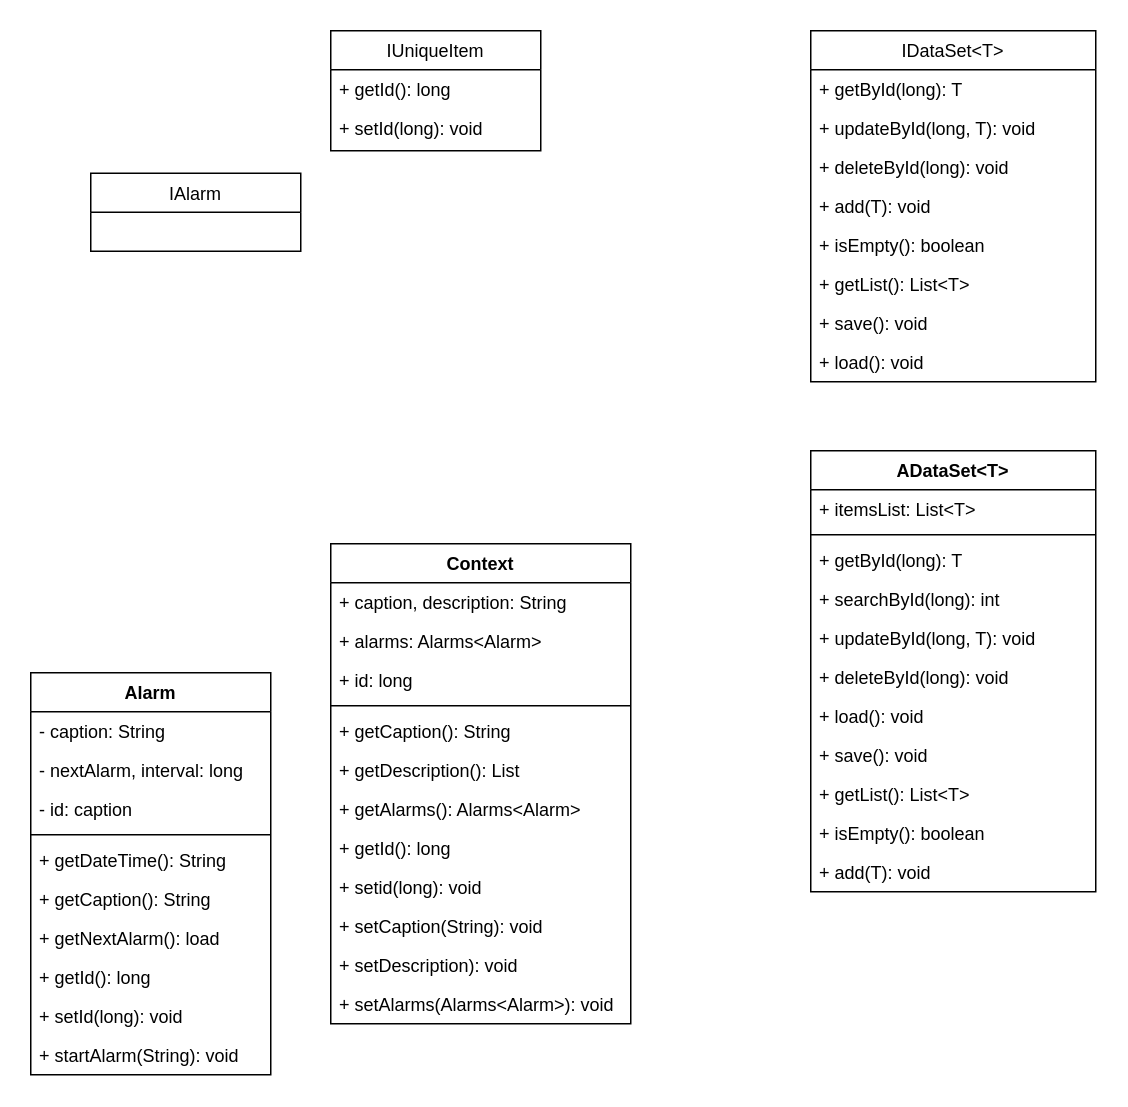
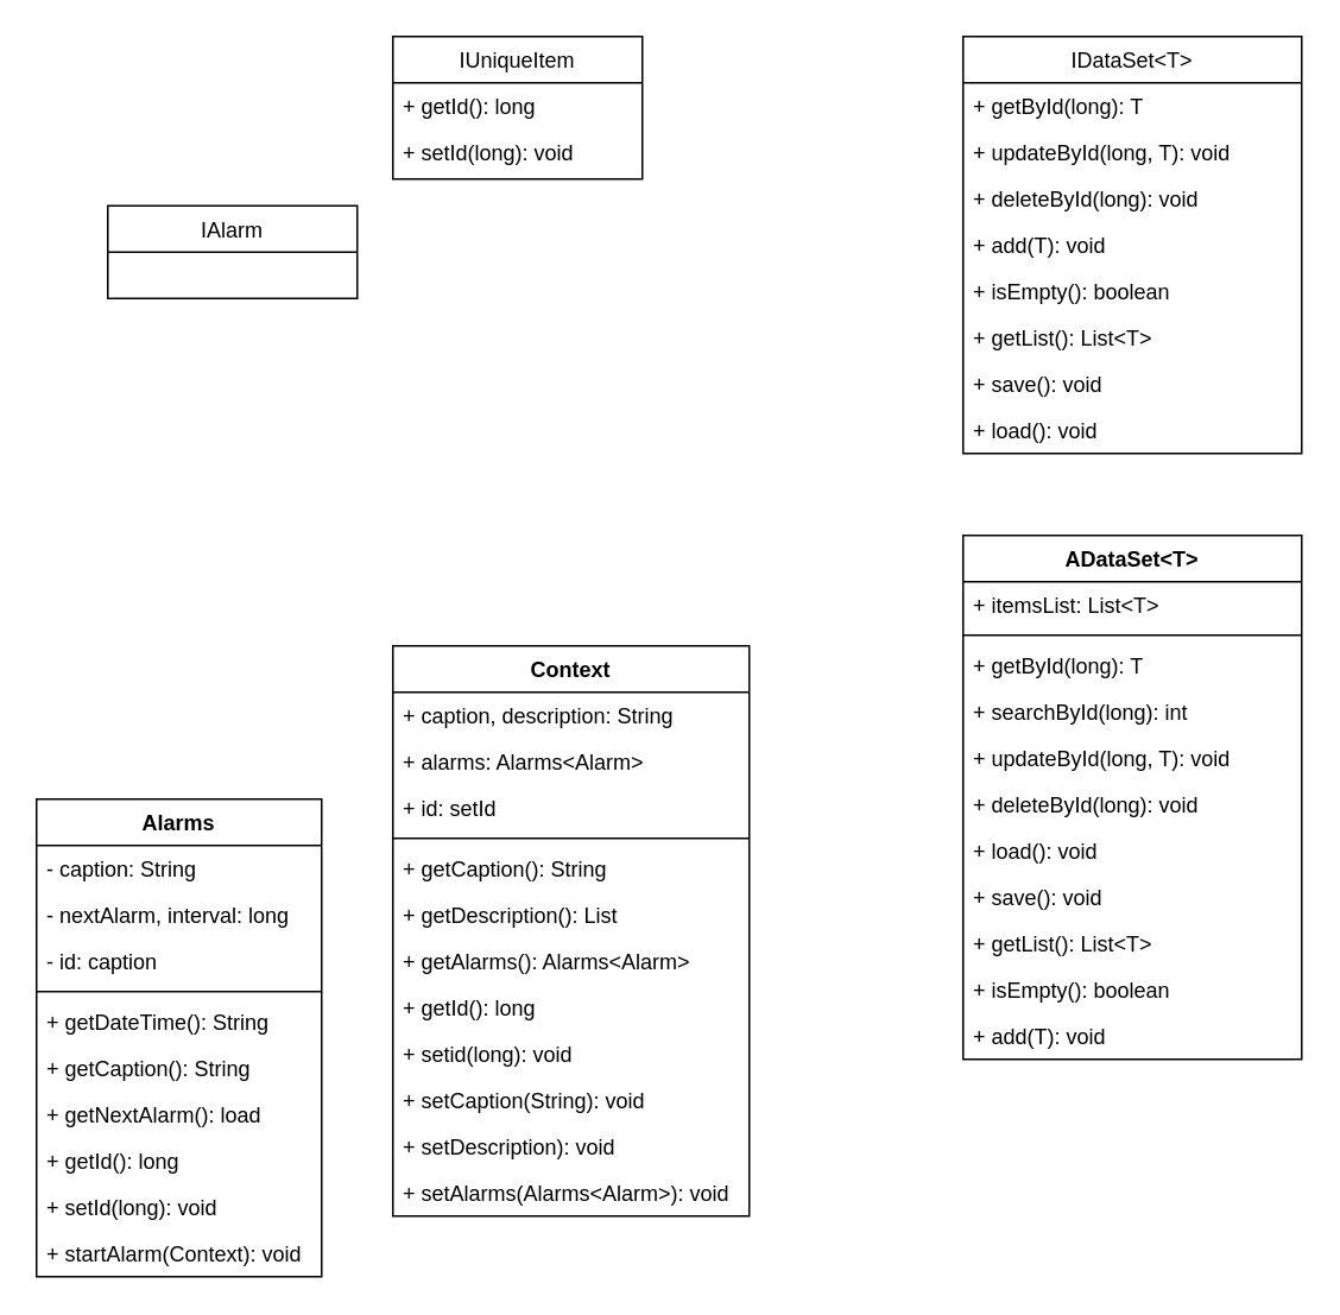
  <mxCell id="0" />
  <mxCell id="1" parent="0" />
  <mxCell id="2" value="IAlarm" style="swimlane;fontStyle=0;childLayout=stackLayout;horizontal=1;startSize=26;fillColor=none;horizontalStack=0;resizeParent=1;resizeParentMax=0;resizeLast=0;collapsible=1;marginBottom=0;" vertex="1" parent="1"><mxGeometry x="60" y="115" width="140" height="52" as="geometry" /></mxCell>
  <mxCell id="3" value="IUniqueItem" style="swimlane;fontStyle=0;childLayout=stackLayout;horizontal=1;startSize=26;fillColor=none;horizontalStack=0;resizeParent=1;resizeParentMax=0;resizeLast=0;collapsible=1;marginBottom=0;" vertex="1" parent="1"><mxGeometry x="220" y="20" width="140" height="80" as="geometry" /></mxCell>
  <mxCell id="4" value="+ getId(): long" style="text;strokeColor=none;fillColor=none;align=left;verticalAlign=top;spacingLeft=4;spacingRight=4;overflow=hidden;rotatable=0;points=[[0,0.5],[1,0.5]];portConstraint=eastwest;" vertex="1" parent="3"><mxGeometry y="26" width="140" height="26" as="geometry" /></mxCell>
  <mxCell id="5" value="+ setId(long): void" style="text;strokeColor=none;fillColor=none;align=left;verticalAlign=top;spacingLeft=4;spacingRight=4;overflow=hidden;rotatable=0;points=[[0,0.5],[1,0.5]];portConstraint=eastwest;" vertex="1" parent="3"><mxGeometry y="52" width="140" height="28" as="geometry" /></mxCell>
  <mxCell id="6" value="IDataSet&lt;T&gt;" style="swimlane;fontStyle=0;childLayout=stackLayout;horizontal=1;startSize=26;fillColor=none;horizontalStack=0;resizeParent=1;resizeParentMax=0;resizeLast=0;collapsible=1;marginBottom=0;" vertex="1" parent="1"><mxGeometry x="540" y="20" width="190" height="234" as="geometry" /></mxCell>
  <mxCell id="7" value="+ getById(long): T" style="text;strokeColor=none;fillColor=none;align=left;verticalAlign=top;spacingLeft=4;spacingRight=4;overflow=hidden;rotatable=0;points=[[0,0.5],[1,0.5]];portConstraint=eastwest;" vertex="1" parent="6"><mxGeometry y="26" width="190" height="26" as="geometry" /></mxCell>
  <mxCell id="8" value="+ updateById(long, T): void" style="text;strokeColor=none;fillColor=none;align=left;verticalAlign=top;spacingLeft=4;spacingRight=4;overflow=hidden;rotatable=0;points=[[0,0.5],[1,0.5]];portConstraint=eastwest;" vertex="1" parent="6"><mxGeometry y="52" width="190" height="26" as="geometry" /></mxCell>
  <mxCell id="9" value="+ deleteById(long): void" style="text;strokeColor=none;fillColor=none;align=left;verticalAlign=top;spacingLeft=4;spacingRight=4;overflow=hidden;rotatable=0;points=[[0,0.5],[1,0.5]];portConstraint=eastwest;" vertex="1" parent="6"><mxGeometry y="78" width="190" height="26" as="geometry" /></mxCell>
  <mxCell id="10" value="+ add(T): void" style="text;strokeColor=none;fillColor=none;align=left;verticalAlign=top;spacingLeft=4;spacingRight=4;overflow=hidden;rotatable=0;points=[[0,0.5],[1,0.5]];portConstraint=eastwest;" vertex="1" parent="6"><mxGeometry y="104" width="190" height="26" as="geometry" /></mxCell>
  <mxCell id="11" value="+ isEmpty(): boolean" style="text;strokeColor=none;fillColor=none;align=left;verticalAlign=top;spacingLeft=4;spacingRight=4;overflow=hidden;rotatable=0;points=[[0,0.5],[1,0.5]];portConstraint=eastwest;" vertex="1" parent="6"><mxGeometry y="130" width="190" height="26" as="geometry" /></mxCell>
  <mxCell id="12" value="+ getList(): List&lt;T&gt;" style="text;strokeColor=none;fillColor=none;align=left;verticalAlign=top;spacingLeft=4;spacingRight=4;overflow=hidden;rotatable=0;points=[[0,0.5],[1,0.5]];portConstraint=eastwest;" vertex="1" parent="6"><mxGeometry y="156" width="190" height="26" as="geometry" /></mxCell>
  <mxCell id="13" value="+ save(): void" style="text;strokeColor=none;fillColor=none;align=left;verticalAlign=top;spacingLeft=4;spacingRight=4;overflow=hidden;rotatable=0;points=[[0,0.5],[1,0.5]];portConstraint=eastwest;" vertex="1" parent="6"><mxGeometry y="182" width="190" height="26" as="geometry" /></mxCell>
  <mxCell id="14" value="+ load(): void" style="text;strokeColor=none;fillColor=none;align=left;verticalAlign=top;spacingLeft=4;spacingRight=4;overflow=hidden;rotatable=0;points=[[0,0.5],[1,0.5]];portConstraint=eastwest;" vertex="1" parent="6"><mxGeometry y="208" width="190" height="26" as="geometry" /></mxCell>
- <mxCell id="15" value="Alarm" style="swimlane;fontStyle=1;align=center;verticalAlign=top;childLayout=stackLayout;horizontal=1;startSize=26;horizontalStack=0;resizeParent=1;resizeParentMax=0;resizeLast=0;collapsible=1;marginBottom=0;" vertex="1" parent="1"><mxGeometry x="20" y="448" width="160" height="268" as="geometry" /></mxCell>
+ <mxCell id="15" value="Alarms" style="swimlane;fontStyle=1;align=center;verticalAlign=top;childLayout=stackLayout;horizontal=1;startSize=26;horizontalStack=0;resizeParent=1;resizeParentMax=0;resizeLast=0;collapsible=1;marginBottom=0;" vertex="1" parent="1"><mxGeometry x="20" y="448" width="160" height="268" as="geometry" /></mxCell>
  <mxCell id="16" value="- caption: String" style="text;strokeColor=none;fillColor=none;align=left;verticalAlign=top;spacingLeft=4;spacingRight=4;overflow=hidden;rotatable=0;points=[[0,0.5],[1,0.5]];portConstraint=eastwest;" vertex="1" parent="15"><mxGeometry y="26" width="160" height="26" as="geometry" /></mxCell>
  <mxCell id="17" value="- nextAlarm, interval: long" style="text;strokeColor=none;fillColor=none;align=left;verticalAlign=top;spacingLeft=4;spacingRight=4;overflow=hidden;rotatable=0;points=[[0,0.5],[1,0.5]];portConstraint=eastwest;" vertex="1" parent="15"><mxGeometry y="52" width="160" height="26" as="geometry" /></mxCell>
  <mxCell id="18" value="- id: caption" style="text;strokeColor=none;fillColor=none;align=left;verticalAlign=top;spacingLeft=4;spacingRight=4;overflow=hidden;rotatable=0;points=[[0,0.5],[1,0.5]];portConstraint=eastwest;" vertex="1" parent="15"><mxGeometry y="78" width="160" height="26" as="geometry" /></mxCell>
  <mxCell id="19" value="" style="line;strokeWidth=1;fillColor=none;align=left;verticalAlign=middle;spacingTop=-1;spacingLeft=3;spacingRight=3;rotatable=0;labelPosition=right;points=[];portConstraint=eastwest;" vertex="1" parent="15"><mxGeometry y="104" width="160" height="8" as="geometry" /></mxCell>
  <mxCell id="20" value="+ getDateTime(): String" style="text;strokeColor=none;fillColor=none;align=left;verticalAlign=top;spacingLeft=4;spacingRight=4;overflow=hidden;rotatable=0;points=[[0,0.5],[1,0.5]];portConstraint=eastwest;" vertex="1" parent="15"><mxGeometry y="112" width="160" height="26" as="geometry" /></mxCell>
  <mxCell id="21" value="+ getCaption(): String" style="text;strokeColor=none;fillColor=none;align=left;verticalAlign=top;spacingLeft=4;spacingRight=4;overflow=hidden;rotatable=0;points=[[0,0.5],[1,0.5]];portConstraint=eastwest;" vertex="1" parent="15"><mxGeometry y="138" width="160" height="26" as="geometry" /></mxCell>
  <mxCell id="22" value="+ getNextAlarm(): load" style="text;strokeColor=none;fillColor=none;align=left;verticalAlign=top;spacingLeft=4;spacingRight=4;overflow=hidden;rotatable=0;points=[[0,0.5],[1,0.5]];portConstraint=eastwest;" vertex="1" parent="15"><mxGeometry y="164" width="160" height="26" as="geometry" /></mxCell>
  <mxCell id="23" value="+ getId(): long" style="text;strokeColor=none;fillColor=none;align=left;verticalAlign=top;spacingLeft=4;spacingRight=4;overflow=hidden;rotatable=0;points=[[0,0.5],[1,0.5]];portConstraint=eastwest;" vertex="1" parent="15"><mxGeometry y="190" width="160" height="26" as="geometry" /></mxCell>
  <mxCell id="24" value="+ setId(long): void" style="text;strokeColor=none;fillColor=none;align=left;verticalAlign=top;spacingLeft=4;spacingRight=4;overflow=hidden;rotatable=0;points=[[0,0.5],[1,0.5]];portConstraint=eastwest;" vertex="1" parent="15"><mxGeometry y="216" width="160" height="26" as="geometry" /></mxCell>
- <mxCell id="25" value="+ startAlarm(String): void" style="text;strokeColor=none;fillColor=none;align=left;verticalAlign=top;spacingLeft=4;spacingRight=4;overflow=hidden;rotatable=0;points=[[0,0.5],[1,0.5]];portConstraint=eastwest;" vertex="1" parent="15"><mxGeometry y="242" width="160" height="26" as="geometry" /></mxCell>
+ <mxCell id="25" value="+ startAlarm(Context): void" style="text;strokeColor=none;fillColor=none;align=left;verticalAlign=top;spacingLeft=4;spacingRight=4;overflow=hidden;rotatable=0;points=[[0,0.5],[1,0.5]];portConstraint=eastwest;" vertex="1" parent="15"><mxGeometry y="242" width="160" height="26" as="geometry" /></mxCell>
  <mxCell id="26" value="Context" style="swimlane;fontStyle=1;align=center;verticalAlign=top;childLayout=stackLayout;horizontal=1;startSize=26;horizontalStack=0;resizeParent=1;resizeParentMax=0;resizeLast=0;collapsible=1;marginBottom=0;" vertex="1" parent="1"><mxGeometry x="220" y="362" width="200" height="320" as="geometry" /></mxCell>
  <mxCell id="27" value="+ caption, description: String" style="text;strokeColor=none;fillColor=none;align=left;verticalAlign=top;spacingLeft=4;spacingRight=4;overflow=hidden;rotatable=0;points=[[0,0.5],[1,0.5]];portConstraint=eastwest;" vertex="1" parent="26"><mxGeometry y="26" width="200" height="26" as="geometry" /></mxCell>
  <mxCell id="28" value="+ alarms: Alarms&lt;Alarm&gt;" style="text;strokeColor=none;fillColor=none;align=left;verticalAlign=top;spacingLeft=4;spacingRight=4;overflow=hidden;rotatable=0;points=[[0,0.5],[1,0.5]];portConstraint=eastwest;" vertex="1" parent="26"><mxGeometry y="52" width="200" height="26" as="geometry" /></mxCell>
- <mxCell id="29" value="+ id: long" style="text;strokeColor=none;fillColor=none;align=left;verticalAlign=top;spacingLeft=4;spacingRight=4;overflow=hidden;rotatable=0;points=[[0,0.5],[1,0.5]];portConstraint=eastwest;" vertex="1" parent="26"><mxGeometry y="78" width="200" height="26" as="geometry" /></mxCell>
+ <mxCell id="29" value="+ id: setId" style="text;strokeColor=none;fillColor=none;align=left;verticalAlign=top;spacingLeft=4;spacingRight=4;overflow=hidden;rotatable=0;points=[[0,0.5],[1,0.5]];portConstraint=eastwest;" vertex="1" parent="26"><mxGeometry y="78" width="200" height="26" as="geometry" /></mxCell>
  <mxCell id="30" value="" style="line;strokeWidth=1;fillColor=none;align=left;verticalAlign=middle;spacingTop=-1;spacingLeft=3;spacingRight=3;rotatable=0;labelPosition=right;points=[];portConstraint=eastwest;" vertex="1" parent="26"><mxGeometry y="104" width="200" height="8" as="geometry" /></mxCell>
  <mxCell id="31" value="+ getCaption(): String" style="text;strokeColor=none;fillColor=none;align=left;verticalAlign=top;spacingLeft=4;spacingRight=4;overflow=hidden;rotatable=0;points=[[0,0.5],[1,0.5]];portConstraint=eastwest;" vertex="1" parent="26"><mxGeometry y="112" width="200" height="26" as="geometry" /></mxCell>
  <mxCell id="32" value="+ getDescription(): List" style="text;strokeColor=none;fillColor=none;align=left;verticalAlign=top;spacingLeft=4;spacingRight=4;overflow=hidden;rotatable=0;points=[[0,0.5],[1,0.5]];portConstraint=eastwest;" vertex="1" parent="26"><mxGeometry y="138" width="200" height="26" as="geometry" /></mxCell>
  <mxCell id="33" value="+ getAlarms(): Alarms&lt;Alarm&gt;" style="text;strokeColor=none;fillColor=none;align=left;verticalAlign=top;spacingLeft=4;spacingRight=4;overflow=hidden;rotatable=0;points=[[0,0.5],[1,0.5]];portConstraint=eastwest;" vertex="1" parent="26"><mxGeometry y="164" width="200" height="26" as="geometry" /></mxCell>
  <mxCell id="34" value="+ getId(): long" style="text;strokeColor=none;fillColor=none;align=left;verticalAlign=top;spacingLeft=4;spacingRight=4;overflow=hidden;rotatable=0;points=[[0,0.5],[1,0.5]];portConstraint=eastwest;" vertex="1" parent="26"><mxGeometry y="190" width="200" height="26" as="geometry" /></mxCell>
  <mxCell id="35" value="+ setid(long): void" style="text;strokeColor=none;fillColor=none;align=left;verticalAlign=top;spacingLeft=4;spacingRight=4;overflow=hidden;rotatable=0;points=[[0,0.5],[1,0.5]];portConstraint=eastwest;" vertex="1" parent="26"><mxGeometry y="216" width="200" height="26" as="geometry" /></mxCell>
  <mxCell id="36" value="+ setCaption(String): void" style="text;strokeColor=none;fillColor=none;align=left;verticalAlign=top;spacingLeft=4;spacingRight=4;overflow=hidden;rotatable=0;points=[[0,0.5],[1,0.5]];portConstraint=eastwest;" vertex="1" parent="26"><mxGeometry y="242" width="200" height="26" as="geometry" /></mxCell>
  <mxCell id="37" value="+ setDescription): void" style="text;strokeColor=none;fillColor=none;align=left;verticalAlign=top;spacingLeft=4;spacingRight=4;overflow=hidden;rotatable=0;points=[[0,0.5],[1,0.5]];portConstraint=eastwest;" vertex="1" parent="26"><mxGeometry y="268" width="200" height="26" as="geometry" /></mxCell>
  <mxCell id="38" value="+ setAlarms(Alarms&lt;Alarm&gt;): void" style="text;strokeColor=none;fillColor=none;align=left;verticalAlign=top;spacingLeft=4;spacingRight=4;overflow=hidden;rotatable=0;points=[[0,0.5],[1,0.5]];portConstraint=eastwest;" vertex="1" parent="26"><mxGeometry y="294" width="200" height="26" as="geometry" /></mxCell>
  <mxCell id="39" value="ADataSet&lt;T&gt;" style="swimlane;fontStyle=1;align=center;verticalAlign=top;childLayout=stackLayout;horizontal=1;startSize=26;horizontalStack=0;resizeParent=1;resizeParentMax=0;resizeLast=0;collapsible=1;marginBottom=0;" vertex="1" parent="1"><mxGeometry x="540" y="300" width="190" height="294" as="geometry" /></mxCell>
  <mxCell id="40" value="+ itemsList: List&lt;T&gt;" style="text;strokeColor=none;fillColor=none;align=left;verticalAlign=top;spacingLeft=4;spacingRight=4;overflow=hidden;rotatable=0;points=[[0,0.5],[1,0.5]];portConstraint=eastwest;" vertex="1" parent="39"><mxGeometry y="26" width="190" height="26" as="geometry" /></mxCell>
  <mxCell id="41" value="" style="line;strokeWidth=1;fillColor=none;align=left;verticalAlign=middle;spacingTop=-1;spacingLeft=3;spacingRight=3;rotatable=0;labelPosition=right;points=[];portConstraint=eastwest;" vertex="1" parent="39"><mxGeometry y="52" width="190" height="8" as="geometry" /></mxCell>
  <mxCell id="42" value="+ getById(long): T" style="text;strokeColor=none;fillColor=none;align=left;verticalAlign=top;spacingLeft=4;spacingRight=4;overflow=hidden;rotatable=0;points=[[0,0.5],[1,0.5]];portConstraint=eastwest;" vertex="1" parent="39"><mxGeometry y="60" width="190" height="26" as="geometry" /></mxCell>
  <mxCell id="43" value="+ searchById(long): int" style="text;strokeColor=none;fillColor=none;align=left;verticalAlign=top;spacingLeft=4;spacingRight=4;overflow=hidden;rotatable=0;points=[[0,0.5],[1,0.5]];portConstraint=eastwest;" vertex="1" parent="39"><mxGeometry y="86" width="190" height="26" as="geometry" /></mxCell>
  <mxCell id="44" value="+ updateById(long, T): void" style="text;strokeColor=none;fillColor=none;align=left;verticalAlign=top;spacingLeft=4;spacingRight=4;overflow=hidden;rotatable=0;points=[[0,0.5],[1,0.5]];portConstraint=eastwest;" vertex="1" parent="39"><mxGeometry y="112" width="190" height="26" as="geometry" /></mxCell>
  <mxCell id="45" value="+ deleteById(long): void" style="text;strokeColor=none;fillColor=none;align=left;verticalAlign=top;spacingLeft=4;spacingRight=4;overflow=hidden;rotatable=0;points=[[0,0.5],[1,0.5]];portConstraint=eastwest;" vertex="1" parent="39"><mxGeometry y="138" width="190" height="26" as="geometry" /></mxCell>
  <mxCell id="46" value="+ load(): void" style="text;strokeColor=none;fillColor=none;align=left;verticalAlign=top;spacingLeft=4;spacingRight=4;overflow=hidden;rotatable=0;points=[[0,0.5],[1,0.5]];portConstraint=eastwest;" vertex="1" parent="39"><mxGeometry y="164" width="190" height="26" as="geometry" /></mxCell>
  <mxCell id="47" value="+ save(): void" style="text;strokeColor=none;fillColor=none;align=left;verticalAlign=top;spacingLeft=4;spacingRight=4;overflow=hidden;rotatable=0;points=[[0,0.5],[1,0.5]];portConstraint=eastwest;" vertex="1" parent="39"><mxGeometry y="190" width="190" height="26" as="geometry" /></mxCell>
  <mxCell id="48" value="+ getList(): List&lt;T&gt;" style="text;strokeColor=none;fillColor=none;align=left;verticalAlign=top;spacingLeft=4;spacingRight=4;overflow=hidden;rotatable=0;points=[[0,0.5],[1,0.5]];portConstraint=eastwest;" vertex="1" parent="39"><mxGeometry y="216" width="190" height="26" as="geometry" /></mxCell>
  <mxCell id="49" value="+ isEmpty(): boolean" style="text;strokeColor=none;fillColor=none;align=left;verticalAlign=top;spacingLeft=4;spacingRight=4;overflow=hidden;rotatable=0;points=[[0,0.5],[1,0.5]];portConstraint=eastwest;" vertex="1" parent="39"><mxGeometry y="242" width="190" height="26" as="geometry" /></mxCell>
  <mxCell id="50" value="+ add(T): void" style="text;strokeColor=none;fillColor=none;align=left;verticalAlign=top;spacingLeft=4;spacingRight=4;overflow=hidden;rotatable=0;points=[[0,0.5],[1,0.5]];portConstraint=eastwest;" vertex="1" parent="39"><mxGeometry y="268" width="190" height="26" as="geometry" /></mxCell>
